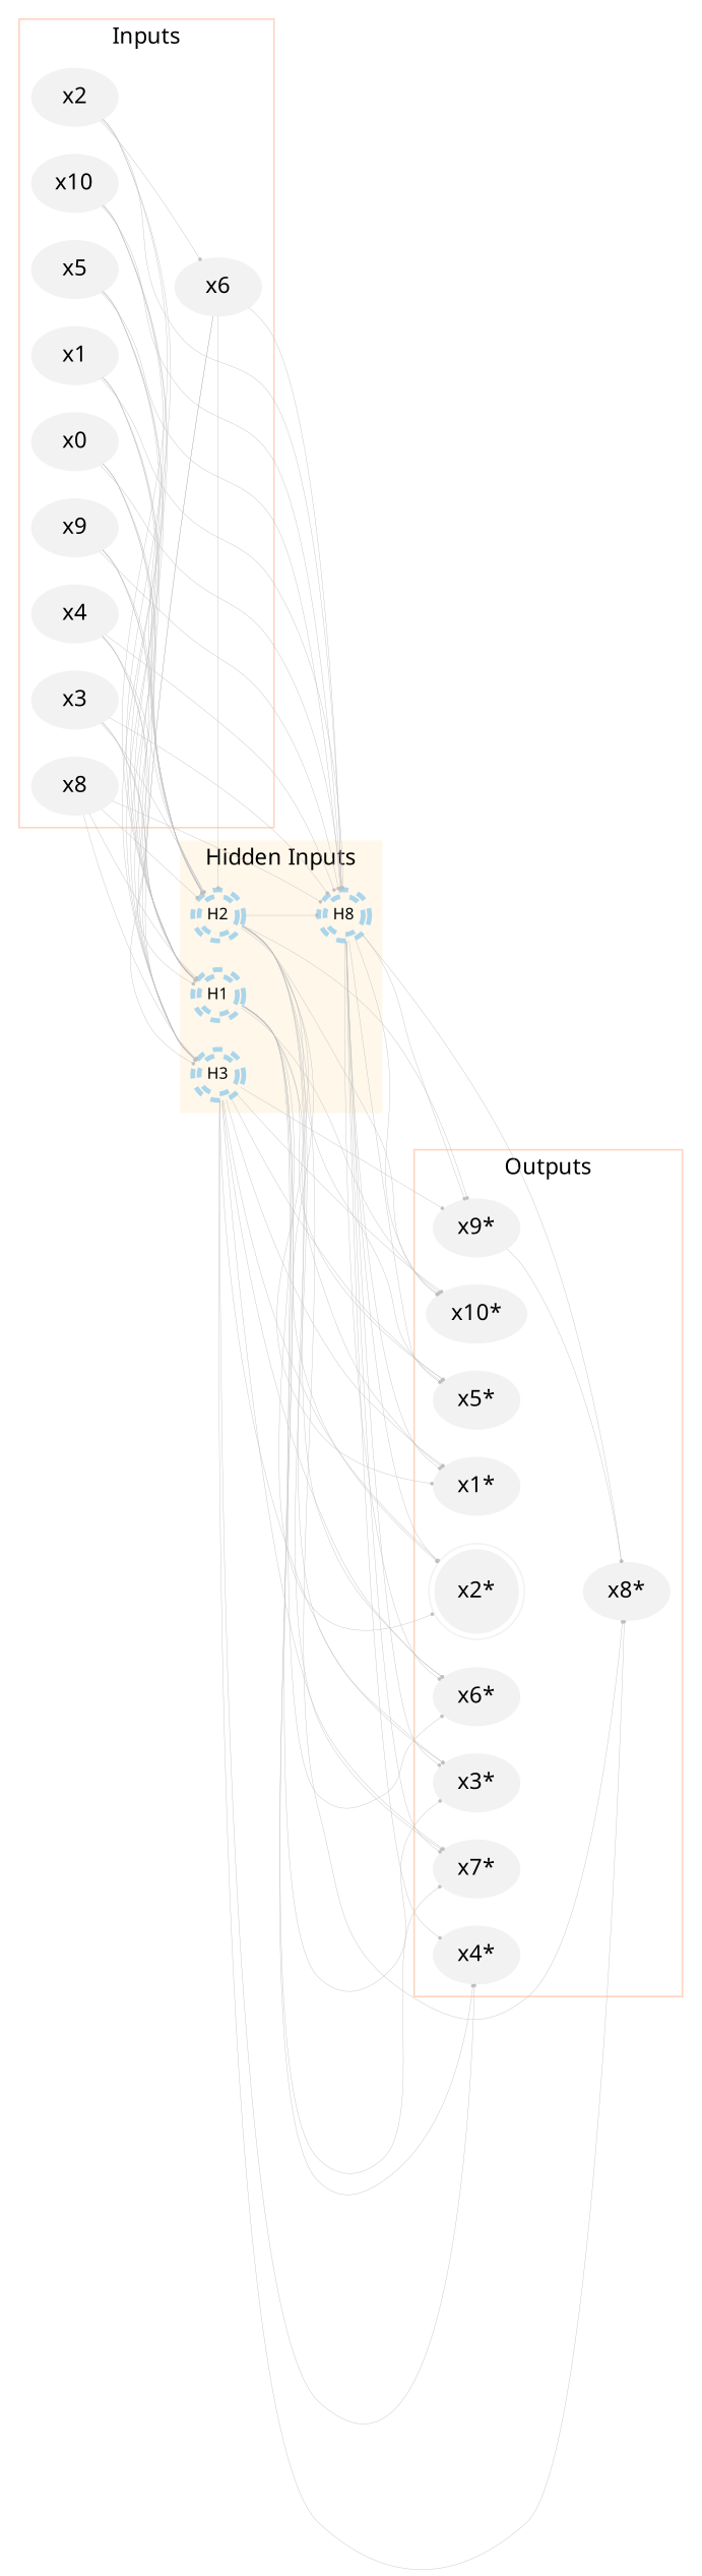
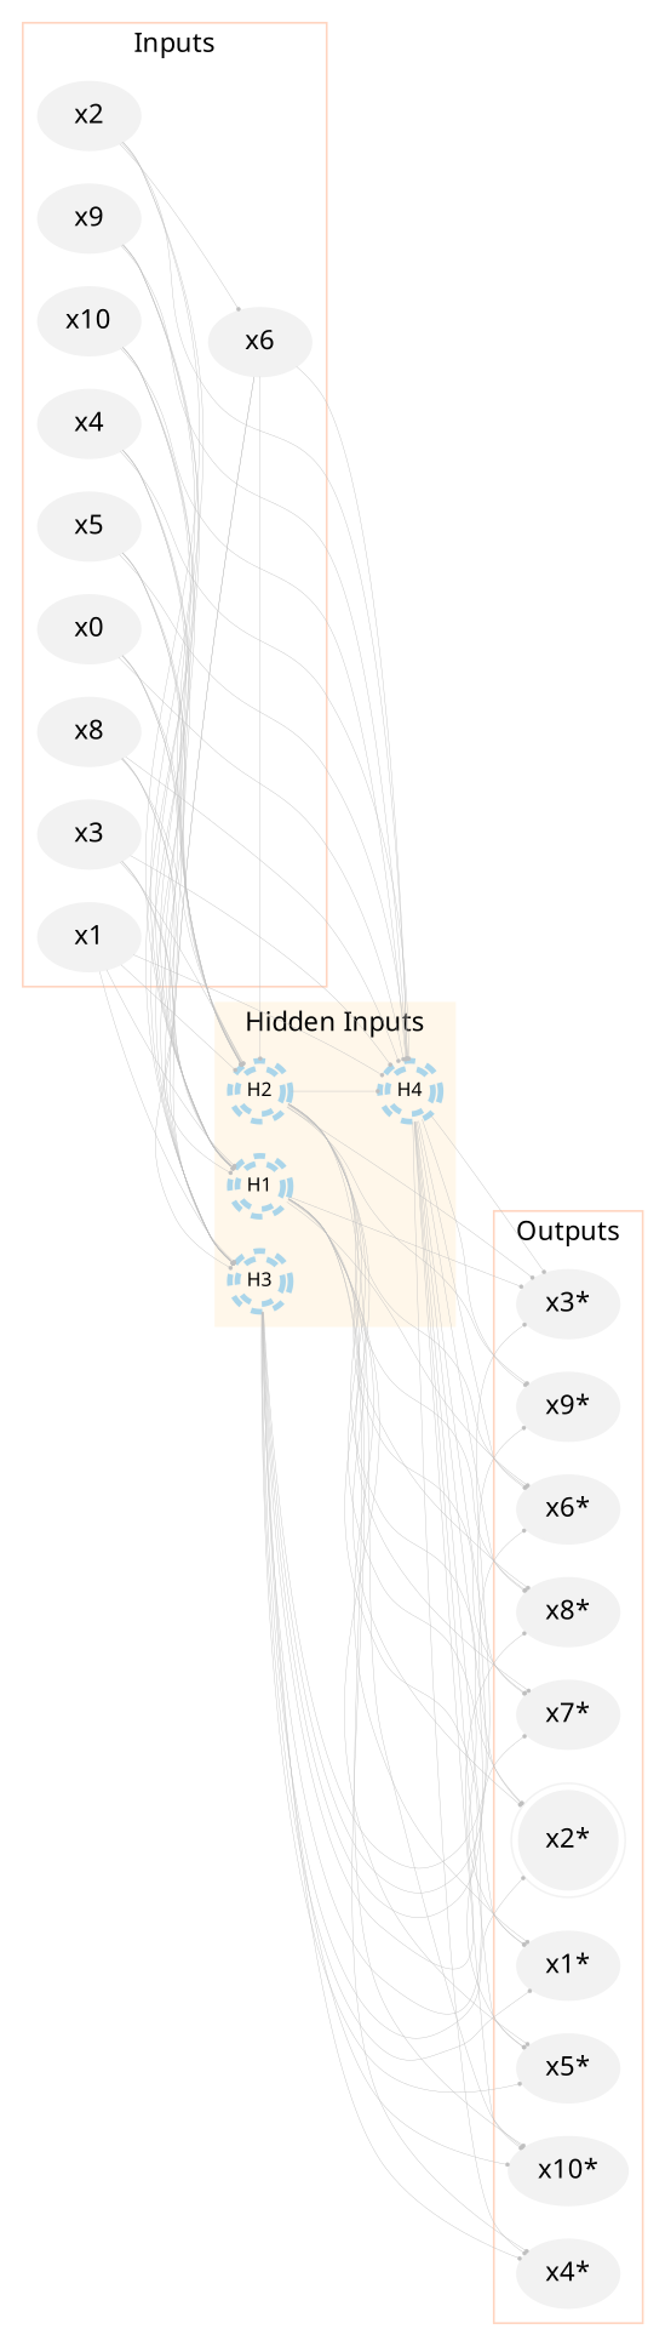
  digraph {
    fontname="Noto Sans"
    rank=same
    rankdir=LR
    node [color=gray95 fontname="Noto Sans" ordering=out shape=oval style=filled]
    edge [arrowhead=dot arrowsize=0.25 color=gray75 fontname="Noto Sans" penwidth=0.25]
    x5
    x6
    n3 [label=x0]
    x8
    x9
    x10
    x1
    x2
    x3
    x4
    n11 [label="x9*"]
    n12 [label="x10*"]
    n13 [label="x1*"]
    n14 [label="x2*" shape=doublecircle]
    n15 [label="x3*"]
    n16 [label="x4*"]
    n17 [label="x5*"]
    n18 [label="x6*"]
    n19 [label="x7*"]
    n20 [label="x8*"]
    H1 [color="#56B4E980" fixedsize=True fontsize=10 penwidth=3 shape=doublecircle style=dashed width=.33]
    H2 [color="#56B4E980" fixedsize=True fontsize=10 penwidth=3 shape=doublecircle style=dashed width=.33]
    H3 [color="#56B4E980" fixedsize=True fontsize=10 penwidth=3 shape=doublecircle style=dashed width=.33]
-   H4 [color="#56B4E980" fixedsize=True fontsize=10 penwidth=3 shape=doublecircle style=dashed width=.33 label=H8]
+   H4 [color="#56B4E980" fixedsize=True fontsize=10 penwidth=3 shape=doublecircle style=dashed width=.33]
    subgraph cluster_1 {
      color="#ff550040"
      label=Inputs
      x5
      x6
      n3
      x8
      x9
      x10
      x1
      x2
      x3
      x4
    }
    subgraph cluster_2 {
      color="#ff550040"
      label=Outputs
      n11
      n12
      n13
      n14
      n15
      n16
      n17
      n18
      n19
      n20
    }
    subgraph cluster_3 {
      bgcolor="#FFEFD580"
      color=transparent
      label="Hidden Inputs"
      H1
      H2
      H3
      H4
    }
    x5 -> H1
    x5 -> H2
    x5 -> H3
    x5 -> H4
    x6 -> H1
    x6 -> H2
    x6 -> H3
    x6 -> H4
    n3 -> H1
    n3 -> H2
    n3 -> H3
    n3 -> H4
    x8 -> H1
    x8 -> H2
    x8 -> H3
    x8 -> H4
    x9 -> H1
    x9 -> H2
    x9 -> H3
    x9 -> H4
    x10 -> H1
    x10 -> H2
    x10 -> H3
    x10 -> H4
    x1 -> H1
    x1 -> H2
    x1 -> H3
    x1 -> H4
    x2 -> x6
    x2 -> H1
    x2 -> H2
    x2 -> H4
    x3 -> H1
    x3 -> H2
    x3 -> H3
    x3 -> H4
    x4 -> H1
    x4 -> H2
    x4 -> H3
    x4 -> H4
    H1 -> n12
    H1 -> n13
    H1 -> n14
    H1 -> n15
    H1 -> n16
    H1 -> n17
    H1 -> n18
    H1 -> n19
-   n11 -> n20
+   H1 -> n20
    H2 -> n11
    H2 -> n12
    H2 -> n13
    H2 -> n14
    H2 -> n15
    H2 -> n17
    H2 -> n18
    H2 -> n19
    H2 -> n20
    H2 -> H4
    H3 -> n11
    H3 -> n12
    H3 -> n13
    H3 -> n14
    H3 -> n15
    H3 -> n16
    H3 -> n17
    H3 -> n18
    H3 -> n19
    H3 -> n20
    H4 -> n11
    H4 -> n12
    H4 -> n13
    H4 -> n14
    H4 -> n15
    H4 -> n16
    H4 -> n17
    H4 -> n18
    H4 -> n19
    H4 -> n20
  }
